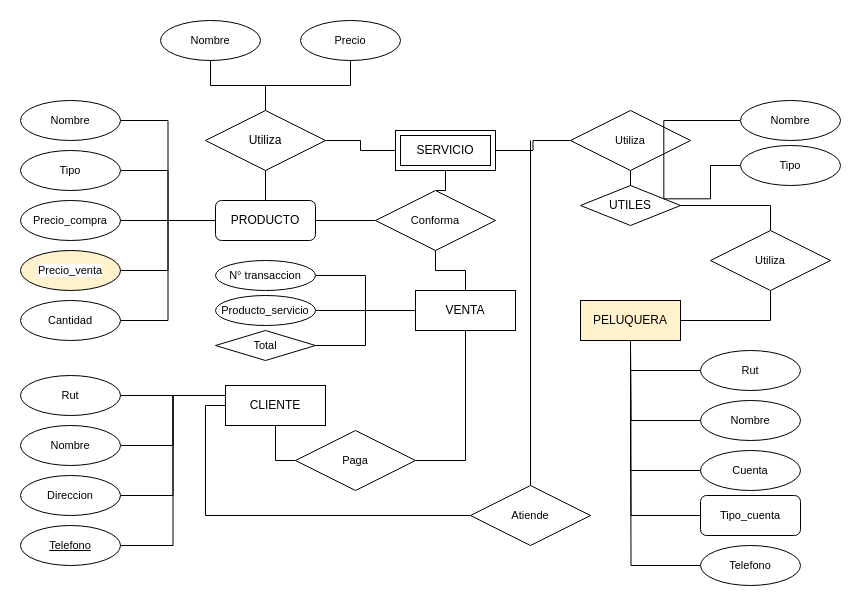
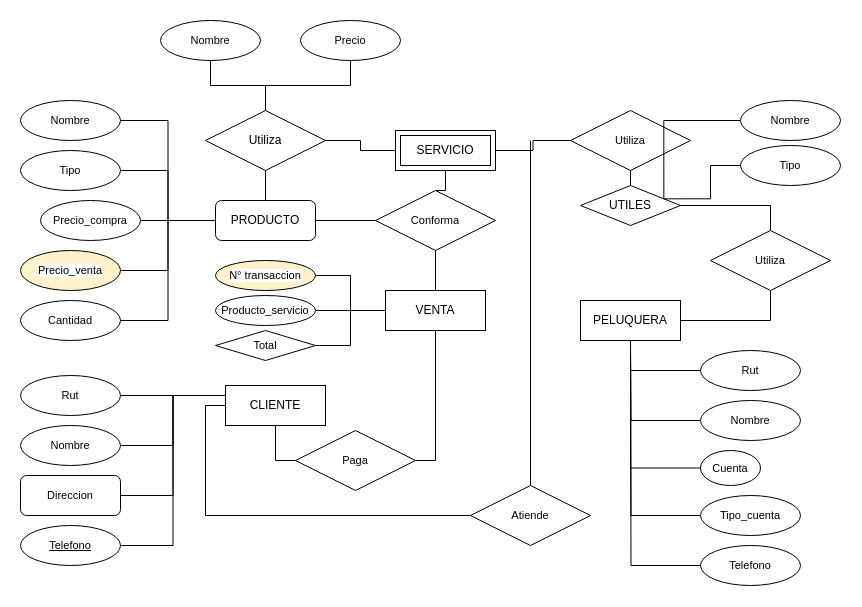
  <mxCell id="0" />
  <mxCell id="1" parent="0" />
  <mxCell id="2" value="PRODUCTO" style="whiteSpace=wrap;html=1;align=center;rounded=1;" vertex="1" parent="1"><mxGeometry x="215" y="200" width="100" height="40" as="geometry" /></mxCell>
  <mxCell id="3" style="edgeStyle=orthogonalEdgeStyle;shape=connector;rounded=0;orthogonalLoop=1;jettySize=auto;html=1;exitX=0.5;exitY=1;exitDx=0;exitDy=0;entryX=0;entryY=0.5;entryDx=0;entryDy=0;strokeColor=default;align=center;verticalAlign=middle;fontFamily=Helvetica;fontSize=11;fontColor=default;labelBackgroundColor=default;startFill=0;endArrow=none;" edge="1" parent="1" source="4" target="29"><mxGeometry relative="1" as="geometry" /></mxCell>
  <mxCell id="4" value="CLIENTE" style="whiteSpace=wrap;html=1;align=center;" vertex="1" parent="1"><mxGeometry x="225" y="385" width="100" height="40" as="geometry" /></mxCell>
- <mxCell id="5" value="VENTA" style="whiteSpace=wrap;html=1;align=center;" vertex="1" parent="1"><mxGeometry x="415" y="290" width="100" height="40" as="geometry" /></mxCell>
+ <mxCell id="5" value="VENTA" style="whiteSpace=wrap;html=1;align=center;" vertex="1" parent="1"><mxGeometry x="385" y="290" width="100" height="40" as="geometry" /></mxCell>
  <mxCell id="6" value="UTILES" style="rhombus;whiteSpace=wrap;html=1;align=center;" vertex="1" parent="1"><mxGeometry x="580" y="185" width="100" height="40" as="geometry" /></mxCell>
- <mxCell id="7" value="PELUQUERA" style="whiteSpace=wrap;html=1;align=center;fillColor=#fff2cc;" vertex="1" parent="1"><mxGeometry x="580" y="300" width="100" height="40" as="geometry" /></mxCell>
+ <mxCell id="7" value="PELUQUERA" style="whiteSpace=wrap;html=1;align=center;" vertex="1" parent="1"><mxGeometry x="580" y="300" width="100" height="40" as="geometry" /></mxCell>
  <mxCell id="8" style="edgeStyle=orthogonalEdgeStyle;shape=connector;rounded=0;orthogonalLoop=1;jettySize=auto;html=1;exitX=1;exitY=0.5;exitDx=0;exitDy=0;entryX=0;entryY=0.5;entryDx=0;entryDy=0;strokeColor=default;align=center;verticalAlign=middle;fontFamily=Helvetica;fontSize=11;fontColor=default;labelBackgroundColor=default;startFill=0;endArrow=none;" edge="1" parent="1" source="9" target="31"><mxGeometry relative="1" as="geometry" /></mxCell>
  <mxCell id="9" value="SERVICIO" style="shape=ext;margin=3;double=1;whiteSpace=wrap;html=1;align=center;" vertex="1" parent="1"><mxGeometry x="395" y="130" width="100" height="40" as="geometry" /></mxCell>
  <mxCell id="10" style="edgeStyle=orthogonalEdgeStyle;rounded=0;orthogonalLoop=1;jettySize=auto;html=1;exitX=0.5;exitY=1;exitDx=0;exitDy=0;entryX=0.5;entryY=0;entryDx=0;entryDy=0;strokeColor=default;endArrow=none;startFill=0;" edge="1" parent="1" source="12" target="2"><mxGeometry relative="1" as="geometry" /></mxCell>
  <mxCell id="11" style="edgeStyle=orthogonalEdgeStyle;shape=connector;rounded=0;orthogonalLoop=1;jettySize=auto;html=1;exitX=1;exitY=0.5;exitDx=0;exitDy=0;entryX=0;entryY=0.5;entryDx=0;entryDy=0;strokeColor=default;align=center;verticalAlign=middle;fontFamily=Helvetica;fontSize=11;fontColor=default;labelBackgroundColor=default;startFill=0;endArrow=none;" edge="1" parent="1" source="12" target="9"><mxGeometry relative="1" as="geometry" /></mxCell>
  <mxCell id="12" value="Utiliza" style="shape=rhombus;perimeter=rhombusPerimeter;whiteSpace=wrap;html=1;align=center;fillStyle=auto;perimeterSpacing=0;strokeWidth=1;rounded=0;shadow=0;gradientColor=none;fillColor=none;" vertex="1" parent="1"><mxGeometry x="205" y="110" width="120" height="60" as="geometry" /></mxCell>
  <mxCell id="13" style="edgeStyle=orthogonalEdgeStyle;shape=connector;rounded=0;orthogonalLoop=1;jettySize=auto;html=1;exitX=1;exitY=0.5;exitDx=0;exitDy=0;entryX=0;entryY=0.5;entryDx=0;entryDy=0;strokeColor=default;align=center;verticalAlign=middle;fontFamily=Helvetica;fontSize=11;fontColor=default;labelBackgroundColor=default;startFill=0;endArrow=none;" edge="1" parent="1" source="14" target="2"><mxGeometry relative="1" as="geometry" /></mxCell>
  <mxCell id="14" value="Tipo" style="ellipse;whiteSpace=wrap;html=1;align=center;fontFamily=Helvetica;fontSize=11;fontColor=default;labelBackgroundColor=default;" vertex="1" parent="1"><mxGeometry y="150" width="100" height="40" as="geometry" x="20" /></mxCell>
  <mxCell id="15" style="edgeStyle=orthogonalEdgeStyle;shape=connector;rounded=0;orthogonalLoop=1;jettySize=auto;html=1;exitX=1;exitY=0.5;exitDx=0;exitDy=0;entryX=0;entryY=0.5;entryDx=0;entryDy=0;strokeColor=default;align=center;verticalAlign=middle;fontFamily=Helvetica;fontSize=11;fontColor=default;labelBackgroundColor=default;startFill=0;endArrow=none;" edge="1" parent="1" source="16" target="2"><mxGeometry relative="1" as="geometry" /></mxCell>
  <mxCell id="16" value="Nombre" style="ellipse;whiteSpace=wrap;html=1;align=center;fontFamily=Helvetica;fontSize=11;fontColor=default;labelBackgroundColor=default;" vertex="1" parent="1"><mxGeometry y="100" width="100" height="40" as="geometry" x="20" /></mxCell>
  <mxCell id="17" style="edgeStyle=orthogonalEdgeStyle;shape=connector;rounded=0;orthogonalLoop=1;jettySize=auto;html=1;exitX=0.5;exitY=1;exitDx=0;exitDy=0;strokeColor=default;align=center;verticalAlign=middle;fontFamily=Helvetica;fontSize=11;fontColor=default;labelBackgroundColor=default;startFill=0;endArrow=none;" edge="1" parent="1" source="14" target="14"><mxGeometry relative="1" as="geometry" /></mxCell>
  <mxCell id="18" style="edgeStyle=orthogonalEdgeStyle;shape=connector;rounded=0;orthogonalLoop=1;jettySize=auto;html=1;exitX=1;exitY=0.5;exitDx=0;exitDy=0;entryX=0;entryY=0.5;entryDx=0;entryDy=0;strokeColor=default;align=center;verticalAlign=middle;fontFamily=Helvetica;fontSize=11;fontColor=default;labelBackgroundColor=default;startFill=0;endArrow=none;" edge="1" parent="1" source="19" target="2"><mxGeometry relative="1" as="geometry" /></mxCell>
- <mxCell id="19" value="Precio_compra" style="ellipse;whiteSpace=wrap;html=1;align=center;fontFamily=Helvetica;fontSize=11;fontColor=default;labelBackgroundColor=default;" vertex="1" parent="1"><mxGeometry y="200" width="100" height="40" as="geometry" x="20" /></mxCell>
+ <mxCell id="19" value="Precio_compra" style="ellipse;whiteSpace=wrap;html=1;align=center;fontFamily=Helvetica;fontSize=11;fontColor=default;labelBackgroundColor=default;" vertex="1" parent="1"><mxGeometry x="40" y="200" width="100" height="40" as="geometry" /></mxCell>
  <mxCell id="20" style="edgeStyle=orthogonalEdgeStyle;shape=connector;rounded=0;orthogonalLoop=1;jettySize=auto;html=1;exitX=1;exitY=0.5;exitDx=0;exitDy=0;entryX=0;entryY=0.5;entryDx=0;entryDy=0;strokeColor=default;align=center;verticalAlign=middle;fontFamily=Helvetica;fontSize=11;fontColor=default;labelBackgroundColor=default;startFill=0;endArrow=none;" edge="1" parent="1" source="21" target="2"><mxGeometry relative="1" as="geometry" /></mxCell>
  <mxCell id="21" value="Precio_venta" style="ellipse;whiteSpace=wrap;html=1;align=center;fontFamily=Helvetica;fontSize=11;fontColor=default;labelBackgroundColor=default;fillColor=#fff2cc;" vertex="1" parent="1"><mxGeometry y="250" width="100" height="40" as="geometry" x="20" /></mxCell>
  <mxCell id="22" style="edgeStyle=orthogonalEdgeStyle;shape=connector;rounded=0;orthogonalLoop=1;jettySize=auto;html=1;exitX=0.5;exitY=0;exitDx=0;exitDy=0;entryX=1;entryY=0.5;entryDx=0;entryDy=0;strokeColor=default;align=center;verticalAlign=middle;fontFamily=Helvetica;fontSize=11;fontColor=default;labelBackgroundColor=default;startFill=0;endArrow=none;" edge="1" parent="1" source="24" target="6"><mxGeometry relative="1" as="geometry" /></mxCell>
  <mxCell id="23" style="edgeStyle=orthogonalEdgeStyle;shape=connector;rounded=0;orthogonalLoop=1;jettySize=auto;html=1;exitX=0.5;exitY=1;exitDx=0;exitDy=0;entryX=1;entryY=0.5;entryDx=0;entryDy=0;strokeColor=default;align=center;verticalAlign=middle;fontFamily=Helvetica;fontSize=11;fontColor=default;labelBackgroundColor=default;startFill=0;endArrow=none;" edge="1" parent="1" source="24" target="7"><mxGeometry relative="1" as="geometry" /></mxCell>
  <mxCell id="24" value="Utiliza" style="shape=rhombus;perimeter=rhombusPerimeter;whiteSpace=wrap;html=1;align=center;fontFamily=Helvetica;fontSize=11;fontColor=default;labelBackgroundColor=default;" vertex="1" parent="1"><mxGeometry x="710" y="230" width="120" height="60" as="geometry" /></mxCell>
  <mxCell id="25" style="edgeStyle=orthogonalEdgeStyle;shape=connector;rounded=0;orthogonalLoop=1;jettySize=auto;html=1;exitX=0;exitY=0.5;exitDx=0;exitDy=0;entryX=0;entryY=0.5;entryDx=0;entryDy=0;strokeColor=default;align=center;verticalAlign=middle;fontFamily=Helvetica;fontSize=11;fontColor=default;labelBackgroundColor=default;startFill=0;endArrow=none;" edge="1" parent="1" source="27" target="4"><mxGeometry relative="1" as="geometry" /></mxCell>
  <mxCell id="26" style="edgeStyle=orthogonalEdgeStyle;shape=connector;rounded=0;orthogonalLoop=1;jettySize=auto;html=1;exitX=0.5;exitY=0;exitDx=0;exitDy=0;strokeColor=default;align=center;verticalAlign=middle;fontFamily=Helvetica;fontSize=11;fontColor=default;labelBackgroundColor=default;startFill=0;endArrow=none;" edge="1" parent="1" source="27"><mxGeometry relative="1" as="geometry"><mxPoint x="530" y="140" as="targetPoint" /><Array as="points"><mxPoint x="530" y="140" /></Array></mxGeometry></mxCell>
  <mxCell id="27" value="Atiende" style="shape=rhombus;perimeter=rhombusPerimeter;whiteSpace=wrap;html=1;align=center;fontFamily=Helvetica;fontSize=11;fontColor=default;labelBackgroundColor=default;" vertex="1" parent="1"><mxGeometry x="470" y="485" width="120" height="60" as="geometry" /></mxCell>
  <mxCell id="28" style="edgeStyle=orthogonalEdgeStyle;shape=connector;rounded=0;orthogonalLoop=1;jettySize=auto;html=1;exitX=1;exitY=0.5;exitDx=0;exitDy=0;entryX=0.5;entryY=1;entryDx=0;entryDy=0;strokeColor=default;align=center;verticalAlign=middle;fontFamily=Helvetica;fontSize=11;fontColor=default;labelBackgroundColor=default;startFill=0;endArrow=none;" edge="1" parent="1" source="29" target="5"><mxGeometry relative="1" as="geometry" /></mxCell>
  <mxCell id="29" value="Paga" style="shape=rhombus;perimeter=rhombusPerimeter;whiteSpace=wrap;html=1;align=center;fontFamily=Helvetica;fontSize=11;fontColor=default;labelBackgroundColor=default;" vertex="1" parent="1"><mxGeometry x="295" y="430" width="120" height="60" as="geometry" /></mxCell>
  <mxCell id="30" style="edgeStyle=orthogonalEdgeStyle;shape=connector;rounded=0;orthogonalLoop=1;jettySize=auto;html=1;exitX=0.5;exitY=1;exitDx=0;exitDy=0;entryX=0.5;entryY=0;entryDx=0;entryDy=0;strokeColor=default;align=center;verticalAlign=middle;fontFamily=Helvetica;fontSize=11;fontColor=default;labelBackgroundColor=default;startFill=0;endArrow=none;" edge="1" parent="1" source="31" target="6"><mxGeometry relative="1" as="geometry" /></mxCell>
  <mxCell id="31" value="Utiliza" style="shape=rhombus;perimeter=rhombusPerimeter;whiteSpace=wrap;html=1;align=center;fontFamily=Helvetica;fontSize=11;fontColor=default;labelBackgroundColor=default;" vertex="1" parent="1"><mxGeometry x="570" y="110" width="120" height="60" as="geometry" /></mxCell>
  <mxCell id="32" value="" style="edgeStyle=orthogonalEdgeStyle;shape=connector;rounded=0;orthogonalLoop=1;jettySize=auto;html=1;strokeColor=default;align=center;verticalAlign=middle;fontFamily=Helvetica;fontSize=11;fontColor=default;labelBackgroundColor=default;startFill=0;endArrow=none;" edge="1" parent="1" source="35" target="5"><mxGeometry relative="1" as="geometry" /></mxCell>
  <mxCell id="33" style="edgeStyle=orthogonalEdgeStyle;shape=connector;rounded=0;orthogonalLoop=1;jettySize=auto;html=1;exitX=0;exitY=0.5;exitDx=0;exitDy=0;entryX=1;entryY=0.5;entryDx=0;entryDy=0;strokeColor=default;align=center;verticalAlign=middle;fontFamily=Helvetica;fontSize=11;fontColor=default;labelBackgroundColor=default;startFill=0;endArrow=none;" edge="1" parent="1" source="35" target="2"><mxGeometry relative="1" as="geometry" /></mxCell>
  <mxCell id="34" style="edgeStyle=orthogonalEdgeStyle;shape=connector;rounded=0;orthogonalLoop=1;jettySize=auto;html=1;exitX=0.5;exitY=0;exitDx=0;exitDy=0;entryX=0.5;entryY=1;entryDx=0;entryDy=0;strokeColor=default;align=center;verticalAlign=middle;fontFamily=Helvetica;fontSize=11;fontColor=default;labelBackgroundColor=default;startFill=0;endArrow=none;" edge="1" parent="1" source="35" target="9"><mxGeometry relative="1" as="geometry" /></mxCell>
  <mxCell id="35" value="Conforma" style="shape=rhombus;perimeter=rhombusPerimeter;whiteSpace=wrap;html=1;align=center;fontFamily=Helvetica;fontSize=11;fontColor=default;labelBackgroundColor=default;" vertex="1" parent="1"><mxGeometry x="375" y="190" width="120" height="60" as="geometry" /></mxCell>
  <mxCell id="36" style="edgeStyle=orthogonalEdgeStyle;shape=connector;rounded=0;orthogonalLoop=1;jettySize=auto;html=1;exitX=1;exitY=0.5;exitDx=0;exitDy=0;entryX=0;entryY=0.5;entryDx=0;entryDy=0;strokeColor=default;align=center;verticalAlign=middle;fontFamily=Helvetica;fontSize=11;fontColor=default;labelBackgroundColor=default;startFill=0;endArrow=none;" edge="1" parent="1" source="37" target="2"><mxGeometry relative="1" as="geometry" /></mxCell>
  <mxCell id="37" value="Cantidad" style="ellipse;whiteSpace=wrap;html=1;align=center;fontStyle=0;fontFamily=Helvetica;fontSize=11;fontColor=default;labelBackgroundColor=default;" vertex="1" parent="1"><mxGeometry y="300" width="100" height="40" as="geometry" x="20" /></mxCell>
  <mxCell id="38" style="edgeStyle=orthogonalEdgeStyle;shape=connector;rounded=0;orthogonalLoop=1;jettySize=auto;html=1;exitX=1;exitY=0.5;exitDx=0;exitDy=0;entryX=0;entryY=0.25;entryDx=0;entryDy=0;strokeColor=default;align=center;verticalAlign=middle;fontFamily=Helvetica;fontSize=11;fontColor=default;labelBackgroundColor=default;startFill=0;endArrow=none;" edge="1" parent="1" source="39" target="4"><mxGeometry relative="1" as="geometry" /></mxCell>
  <mxCell id="39" value="Rut" style="ellipse;whiteSpace=wrap;html=1;align=center;fontFamily=Helvetica;fontSize=11;fontColor=default;labelBackgroundColor=default;" vertex="1" parent="1"><mxGeometry y="375" width="100" height="40" as="geometry" x="20" /></mxCell>
  <mxCell id="40" style="edgeStyle=orthogonalEdgeStyle;shape=connector;rounded=0;orthogonalLoop=1;jettySize=auto;html=1;exitX=0.5;exitY=1;exitDx=0;exitDy=0;strokeColor=default;align=center;verticalAlign=middle;fontFamily=Helvetica;fontSize=11;fontColor=default;labelBackgroundColor=default;startFill=0;endArrow=none;" edge="1" parent="1" source="39" target="39"><mxGeometry relative="1" as="geometry" /></mxCell>
  <mxCell id="41" style="edgeStyle=orthogonalEdgeStyle;shape=connector;rounded=0;orthogonalLoop=1;jettySize=auto;html=1;exitX=1;exitY=0.5;exitDx=0;exitDy=0;strokeColor=default;align=center;verticalAlign=middle;fontFamily=Helvetica;fontSize=11;fontColor=default;labelBackgroundColor=default;startFill=0;endArrow=none;entryX=0;entryY=0.25;entryDx=0;entryDy=0;" edge="1" parent="1" source="42" target="4"><mxGeometry relative="1" as="geometry"><mxPoint x="175" y="440" as="targetPoint" /></mxGeometry></mxCell>
  <mxCell id="42" value="Nombre" style="ellipse;whiteSpace=wrap;html=1;align=center;fontFamily=Helvetica;fontSize=11;fontColor=default;labelBackgroundColor=default;" vertex="1" parent="1"><mxGeometry y="425" width="100" height="40" as="geometry" x="20" /></mxCell>
  <mxCell id="43" style="edgeStyle=orthogonalEdgeStyle;shape=connector;rounded=0;orthogonalLoop=1;jettySize=auto;html=1;exitX=1;exitY=0.5;exitDx=0;exitDy=0;strokeColor=default;align=center;verticalAlign=middle;fontFamily=Helvetica;fontSize=11;fontColor=default;labelBackgroundColor=default;startFill=0;endArrow=none;entryX=0;entryY=0.25;entryDx=0;entryDy=0;" edge="1" parent="1" source="44" target="4"><mxGeometry relative="1" as="geometry"><mxPoint x="165" y="500" as="targetPoint" /></mxGeometry></mxCell>
- <mxCell id="44" value="Direccion" style="ellipse;whiteSpace=wrap;html=1;align=center;fontFamily=Helvetica;fontSize=11;fontColor=default;labelBackgroundColor=default;" vertex="1" parent="1"><mxGeometry y="475" width="100" height="40" as="geometry" x="20" /></mxCell>
+ <mxCell id="44" value="Direccion" style="whiteSpace=wrap;html=1;align=center;fontFamily=Helvetica;fontSize=11;fontColor=default;labelBackgroundColor=default;rounded=1;" vertex="1" parent="1"><mxGeometry y="475" width="100" height="40" as="geometry" x="20" /></mxCell>
  <mxCell id="45" style="edgeStyle=orthogonalEdgeStyle;shape=connector;rounded=0;orthogonalLoop=1;jettySize=auto;html=1;exitX=1;exitY=0.5;exitDx=0;exitDy=0;entryX=0;entryY=0.25;entryDx=0;entryDy=0;strokeColor=default;align=center;verticalAlign=middle;fontFamily=Helvetica;fontSize=11;fontColor=default;labelBackgroundColor=default;startFill=0;endArrow=none;" edge="1" parent="1" source="46" target="4"><mxGeometry relative="1" as="geometry" /></mxCell>
  <mxCell id="46" value="Telefono" style="ellipse;whiteSpace=wrap;html=1;align=center;fontStyle=4;fontFamily=Helvetica;fontSize=11;fontColor=default;labelBackgroundColor=default;" vertex="1" parent="1"><mxGeometry y="525" width="100" height="40" as="geometry" x="20" /></mxCell>
  <mxCell id="47" style="edgeStyle=orthogonalEdgeStyle;shape=connector;rounded=0;orthogonalLoop=1;jettySize=auto;html=1;exitX=1;exitY=0.5;exitDx=0;exitDy=0;entryX=0;entryY=0.5;entryDx=0;entryDy=0;strokeColor=default;align=center;verticalAlign=middle;fontFamily=Helvetica;fontSize=11;fontColor=default;labelBackgroundColor=default;startFill=0;endArrow=none;" edge="1" parent="1" source="48" target="5"><mxGeometry relative="1" as="geometry" /></mxCell>
- <mxCell id="48" value="N° transaccion" style="ellipse;whiteSpace=wrap;html=1;align=center;fontFamily=Helvetica;fontSize=11;fontColor=default;labelBackgroundColor=default;" vertex="1" parent="1"><mxGeometry x="215" y="260" width="100" height="30" as="geometry" /></mxCell>
+ <mxCell id="48" value="N° transaccion" style="ellipse;whiteSpace=wrap;html=1;align=center;fontFamily=Helvetica;fontSize=11;fontColor=default;labelBackgroundColor=default;fillColor=#fff2cc;" vertex="1" parent="1"><mxGeometry x="215" y="260" width="100" height="30" as="geometry" /></mxCell>
  <mxCell id="49" style="edgeStyle=orthogonalEdgeStyle;shape=connector;rounded=0;orthogonalLoop=1;jettySize=auto;html=1;exitX=1;exitY=0.5;exitDx=0;exitDy=0;entryX=0;entryY=0.5;entryDx=0;entryDy=0;strokeColor=default;align=center;verticalAlign=middle;fontFamily=Helvetica;fontSize=11;fontColor=default;labelBackgroundColor=default;startFill=0;endArrow=none;" edge="1" parent="1" source="50" target="5"><mxGeometry relative="1" as="geometry" /></mxCell>
  <mxCell id="50" value="Producto_servicio" style="ellipse;whiteSpace=wrap;html=1;align=center;fontFamily=Helvetica;fontSize=11;fontColor=default;labelBackgroundColor=default;" vertex="1" parent="1"><mxGeometry x="215" y="295" width="100" height="30" as="geometry" /></mxCell>
  <mxCell id="51" style="edgeStyle=orthogonalEdgeStyle;shape=connector;rounded=0;orthogonalLoop=1;jettySize=auto;html=1;exitX=1;exitY=0.5;exitDx=0;exitDy=0;strokeColor=default;align=center;verticalAlign=middle;fontFamily=Helvetica;fontSize=11;fontColor=default;labelBackgroundColor=default;startFill=0;endArrow=none;entryX=0;entryY=0.5;entryDx=0;entryDy=0;" edge="1" parent="1" source="52" target="5"><mxGeometry relative="1" as="geometry"><mxPoint x="370" y="340" as="targetPoint" /></mxGeometry></mxCell>
  <mxCell id="52" value="Total" style="rhombus;whiteSpace=wrap;html=1;align=center;fontFamily=Helvetica;fontSize=11;fontColor=default;labelBackgroundColor=default;" vertex="1" parent="1"><mxGeometry x="215" y="330" width="100" height="30" as="geometry" /></mxCell>
  <mxCell id="53" style="edgeStyle=orthogonalEdgeStyle;shape=connector;rounded=0;orthogonalLoop=1;jettySize=auto;html=1;exitX=0;exitY=0.5;exitDx=0;exitDy=0;entryX=0.5;entryY=1;entryDx=0;entryDy=0;strokeColor=default;align=center;verticalAlign=middle;fontFamily=Helvetica;fontSize=11;fontColor=default;labelBackgroundColor=default;startFill=0;endArrow=none;" edge="1" parent="1" source="54" target="7"><mxGeometry relative="1" as="geometry" /></mxCell>
  <mxCell id="54" value="Rut" style="ellipse;whiteSpace=wrap;html=1;align=center;fontStyle=0;fontFamily=Helvetica;fontSize=11;fontColor=default;labelBackgroundColor=default;" vertex="1" parent="1"><mxGeometry x="700" y="350" width="100" height="40" as="geometry" /></mxCell>
  <mxCell id="55" style="edgeStyle=orthogonalEdgeStyle;shape=connector;rounded=0;orthogonalLoop=1;jettySize=auto;html=1;exitX=0;exitY=0.5;exitDx=0;exitDy=0;strokeColor=default;align=center;verticalAlign=middle;fontFamily=Helvetica;fontSize=11;fontColor=default;labelBackgroundColor=default;startFill=0;endArrow=none;" edge="1" parent="1" source="56"><mxGeometry relative="1" as="geometry"><mxPoint x="630" y="350" as="targetPoint" /></mxGeometry></mxCell>
  <mxCell id="56" value="Nombre" style="ellipse;whiteSpace=wrap;html=1;align=center;fontStyle=0;fontFamily=Helvetica;fontSize=11;fontColor=default;labelBackgroundColor=default;" vertex="1" parent="1"><mxGeometry x="700" y="400" width="100" height="40" as="geometry" /></mxCell>
  <mxCell id="57" style="edgeStyle=orthogonalEdgeStyle;shape=connector;rounded=0;orthogonalLoop=1;jettySize=auto;html=1;exitX=0;exitY=0.5;exitDx=0;exitDy=0;entryX=0.5;entryY=1;entryDx=0;entryDy=0;strokeColor=default;align=center;verticalAlign=middle;fontFamily=Helvetica;fontSize=11;fontColor=default;labelBackgroundColor=default;startFill=0;endArrow=none;" edge="1" parent="1" source="58" target="7"><mxGeometry relative="1" as="geometry" /></mxCell>
- <mxCell id="58" value="Cuenta" style="ellipse;whiteSpace=wrap;html=1;align=center;fontStyle=0;fontFamily=Helvetica;fontSize=11;fontColor=default;labelBackgroundColor=default;" vertex="1" parent="1"><mxGeometry x="700" y="450" width="100" height="40" as="geometry" /></mxCell>
+ <mxCell id="58" value="Cuenta" style="ellipse;whiteSpace=wrap;html=1;align=center;fontStyle=0;fontFamily=Helvetica;fontSize=11;fontColor=default;labelBackgroundColor=default;" vertex="1" parent="1"><mxGeometry x="700" y="450" width="60" height="35" as="geometry" /></mxCell>
  <mxCell id="59" style="edgeStyle=orthogonalEdgeStyle;shape=connector;rounded=0;orthogonalLoop=1;jettySize=auto;html=1;exitX=0;exitY=0.5;exitDx=0;exitDy=0;strokeColor=default;align=center;verticalAlign=middle;fontFamily=Helvetica;fontSize=11;fontColor=default;labelBackgroundColor=default;startFill=0;endArrow=none;" edge="1" parent="1" source="60"><mxGeometry relative="1" as="geometry"><mxPoint x="630" y="340" as="targetPoint" /></mxGeometry></mxCell>
- <mxCell id="60" value="Tipo_cuenta" style="whiteSpace=wrap;html=1;align=center;fontStyle=0;fontFamily=Helvetica;fontSize=11;fontColor=default;labelBackgroundColor=default;rounded=1;" vertex="1" parent="1"><mxGeometry x="700" y="495" width="100" height="40" as="geometry" /></mxCell>
+ <mxCell id="60" value="Tipo_cuenta" style="ellipse;whiteSpace=wrap;html=1;align=center;fontStyle=0;fontFamily=Helvetica;fontSize=11;fontColor=default;labelBackgroundColor=default;" vertex="1" parent="1"><mxGeometry x="700" y="495" width="100" height="40" as="geometry" /></mxCell>
  <mxCell id="61" style="edgeStyle=orthogonalEdgeStyle;shape=connector;rounded=0;orthogonalLoop=1;jettySize=auto;html=1;exitX=0;exitY=0.5;exitDx=0;exitDy=0;strokeColor=default;align=center;verticalAlign=middle;fontFamily=Helvetica;fontSize=11;fontColor=default;labelBackgroundColor=default;startFill=0;endArrow=none;" edge="1" parent="1" source="62"><mxGeometry relative="1" as="geometry"><mxPoint x="630" y="340" as="targetPoint" /></mxGeometry></mxCell>
  <mxCell id="62" value="Telefono" style="ellipse;whiteSpace=wrap;html=1;align=center;fontStyle=0;fontFamily=Helvetica;fontSize=11;fontColor=default;labelBackgroundColor=default;" vertex="1" parent="1"><mxGeometry x="700" y="545" width="100" height="40" as="geometry" /></mxCell>
  <mxCell id="63" style="edgeStyle=orthogonalEdgeStyle;shape=connector;rounded=0;orthogonalLoop=1;jettySize=auto;html=1;exitX=0;exitY=0.5;exitDx=0;exitDy=0;entryX=1;entryY=0.25;entryDx=0;entryDy=0;strokeColor=default;align=center;verticalAlign=middle;fontFamily=Helvetica;fontSize=11;fontColor=default;labelBackgroundColor=default;startFill=0;endArrow=none;" edge="1" parent="1" source="64" target="6"><mxGeometry relative="1" as="geometry" /></mxCell>
  <mxCell id="64" value="Nombre" style="ellipse;whiteSpace=wrap;html=1;align=center;fontStyle=0;fontFamily=Helvetica;fontSize=11;fontColor=default;labelBackgroundColor=default;" vertex="1" parent="1"><mxGeometry x="740" y="100" width="100" height="40" as="geometry" /></mxCell>
  <mxCell id="65" style="edgeStyle=orthogonalEdgeStyle;shape=connector;rounded=0;orthogonalLoop=1;jettySize=auto;html=1;exitX=0;exitY=0.5;exitDx=0;exitDy=0;entryX=1;entryY=0.25;entryDx=0;entryDy=0;strokeColor=default;align=center;verticalAlign=middle;fontFamily=Helvetica;fontSize=11;fontColor=default;labelBackgroundColor=default;startFill=0;endArrow=none;" edge="1" parent="1" source="66" target="6"><mxGeometry relative="1" as="geometry" /></mxCell>
  <mxCell id="66" value="Tipo" style="ellipse;whiteSpace=wrap;html=1;align=center;fontFamily=Helvetica;fontSize=11;fontColor=default;labelBackgroundColor=default;" vertex="1" parent="1"><mxGeometry x="740" y="145" width="100" height="40" as="geometry" /></mxCell>
  <mxCell id="67" value="" style="edgeStyle=orthogonalEdgeStyle;shape=connector;rounded=0;orthogonalLoop=1;jettySize=auto;html=1;strokeColor=default;align=center;verticalAlign=middle;fontFamily=Helvetica;fontSize=11;fontColor=default;labelBackgroundColor=default;startFill=0;endArrow=none;" edge="1" parent="1" source="68" target="12"><mxGeometry relative="1" as="geometry" /></mxCell>
  <mxCell id="68" value="Nombre" style="ellipse;whiteSpace=wrap;html=1;align=center;fontStyle=0;fontFamily=Helvetica;fontSize=11;fontColor=default;labelBackgroundColor=default;" vertex="1" parent="1"><mxGeometry x="160" y="20" width="100" height="40" as="geometry" /></mxCell>
  <mxCell id="69" value="" style="edgeStyle=orthogonalEdgeStyle;shape=connector;rounded=0;orthogonalLoop=1;jettySize=auto;html=1;strokeColor=default;align=center;verticalAlign=middle;fontFamily=Helvetica;fontSize=11;fontColor=default;labelBackgroundColor=default;startFill=0;endArrow=none;" edge="1" parent="1" source="70" target="12"><mxGeometry relative="1" as="geometry" /></mxCell>
  <mxCell id="70" value="Precio" style="ellipse;whiteSpace=wrap;html=1;align=center;fontStyle=0;fontFamily=Helvetica;fontSize=11;fontColor=default;labelBackgroundColor=default;" vertex="1" parent="1"><mxGeometry x="300" y="20" width="100" height="40" as="geometry" /></mxCell>
